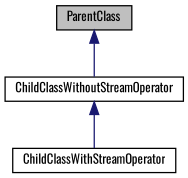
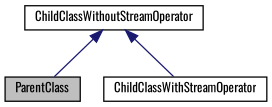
  digraph {
    fontname=Oswald
    node [color=black fillcolor=white fontname=Oswald fontsize=10 shape=record style=filled]
    edge [color=midnightblue dir=back fontname=Oswald fontsize=10 labelfontname=Helvetica labelfontsize=10 style=solid]
    n1 [fillcolor=grey75 fontcolor=black height=0.2 label=ParentClass width=0.4]
    n2 [height=0.2 label=ChildClassWithoutStreamOperator width=0.4]
    n3 [height=0.2 label=ChildClassWithStreamOperator width=0.4]
-   n1 -> n2
+   n2 -> n1
    n2 -> n3
  }
